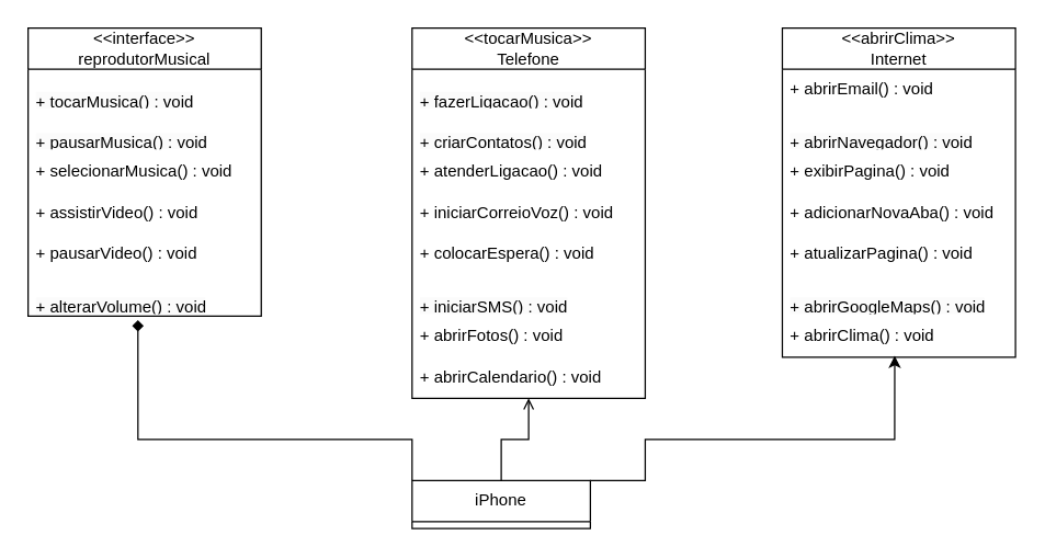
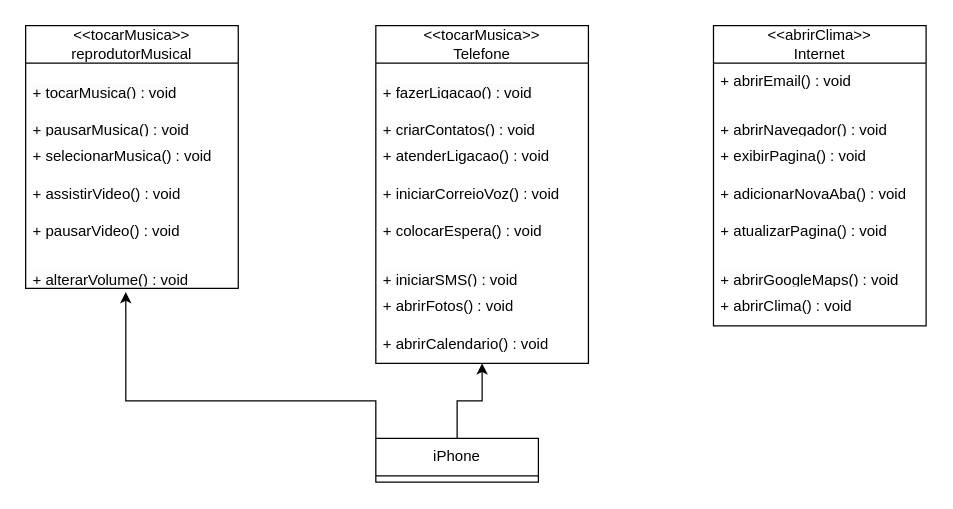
  <mxCell id="0" />
  <mxCell id="1" parent="0" />
- <mxCell id="2" value="&amp;lt;&amp;lt;interface&amp;gt;&amp;gt;&lt;br&gt;reprodutorMusical" style="swimlane;fontStyle=0;childLayout=stackLayout;horizontal=1;startSize=30;horizontalStack=0;resizeParent=1;resizeParentMax=0;resizeLast=0;collapsible=1;marginBottom=0;whiteSpace=wrap;html=1;" vertex="1" parent="1"><mxGeometry x="20" y="20" width="170" height="210" as="geometry" /></mxCell>
+ <mxCell id="2" value="&amp;lt;&amp;lt;tocarMusica&amp;gt;&amp;gt;&lt;br&gt;reprodutorMusical" style="swimlane;fontStyle=0;childLayout=stackLayout;horizontal=1;startSize=30;horizontalStack=0;resizeParent=1;resizeParentMax=0;resizeLast=0;collapsible=1;marginBottom=0;whiteSpace=wrap;html=1;" vertex="1" parent="1"><mxGeometry x="20" y="20" width="170" height="210" as="geometry" /></mxCell>
  <mxCell id="3" value="&#10;&lt;span style=&quot;color: rgb(0, 0, 0); font-family: Helvetica; font-size: 12px; font-style: normal; font-variant-ligatures: normal; font-variant-caps: normal; font-weight: 400; letter-spacing: normal; orphans: 2; text-align: left; text-indent: 0px; text-transform: none; widows: 2; word-spacing: 0px; -webkit-text-stroke-width: 0px; background-color: rgb(251, 251, 251); text-decoration-thickness: initial; text-decoration-style: initial; text-decoration-color: initial; float: none; display: inline !important;&quot;&gt;+ tocarMusica() : void&lt;/span&gt;&#10;&#10;" style="text;strokeColor=none;fillColor=none;align=left;verticalAlign=middle;spacingLeft=4;spacingRight=4;overflow=hidden;points=[[0,0.5],[1,0.5]];portConstraint=eastwest;rotatable=0;whiteSpace=wrap;html=1;" vertex="1" parent="2"><mxGeometry y="30" width="170" height="30" as="geometry" /></mxCell>
  <mxCell id="4" value="&lt;br&gt;&lt;span style=&quot;color: rgb(0, 0, 0); font-family: Helvetica; font-size: 12px; font-style: normal; font-variant-ligatures: normal; font-variant-caps: normal; font-weight: 400; letter-spacing: normal; orphans: 2; text-align: left; text-indent: 0px; text-transform: none; widows: 2; word-spacing: 0px; -webkit-text-stroke-width: 0px; background-color: rgb(251, 251, 251); text-decoration-thickness: initial; text-decoration-style: initial; text-decoration-color: initial; float: none; display: inline !important;&quot;&gt;+ pausarMusica() : void&lt;/span&gt;&lt;br&gt;" style="text;strokeColor=none;fillColor=none;align=left;verticalAlign=middle;spacingLeft=4;spacingRight=4;overflow=hidden;points=[[0,0.5],[1,0.5]];portConstraint=eastwest;rotatable=0;whiteSpace=wrap;html=1;" vertex="1" parent="2"><mxGeometry y="60" width="170" height="30" as="geometry" /></mxCell>
  <mxCell id="5" value="+ selecionarMusica() : void" style="text;strokeColor=none;fillColor=none;align=left;verticalAlign=middle;spacingLeft=4;spacingRight=4;overflow=hidden;points=[[0,0.5],[1,0.5]];portConstraint=eastwest;rotatable=0;whiteSpace=wrap;html=1;" vertex="1" parent="2"><mxGeometry y="90" width="170" height="30" as="geometry" /></mxCell>
  <mxCell id="6" value="+ assistirVideo() : void" style="text;strokeColor=none;fillColor=none;align=left;verticalAlign=middle;spacingLeft=4;spacingRight=4;overflow=hidden;points=[[0,0.5],[1,0.5]];portConstraint=eastwest;rotatable=0;whiteSpace=wrap;html=1;" vertex="1" parent="2"><mxGeometry y="120" width="170" height="30" as="geometry" /></mxCell>
  <mxCell id="7" value="+ pausarVideo() : void" style="text;strokeColor=none;fillColor=none;align=left;verticalAlign=middle;spacingLeft=4;spacingRight=4;overflow=hidden;points=[[0,0.5],[1,0.5]];portConstraint=eastwest;rotatable=0;whiteSpace=wrap;html=1;" vertex="1" parent="2"><mxGeometry y="150" width="170" height="30" as="geometry" /></mxCell>
  <mxCell id="8" value="&lt;br&gt;&lt;span style=&quot;color: rgb(0, 0, 0); font-family: Helvetica; font-size: 12px; font-style: normal; font-variant-ligatures: normal; font-variant-caps: normal; font-weight: 400; letter-spacing: normal; orphans: 2; text-align: left; text-indent: 0px; text-transform: none; widows: 2; word-spacing: 0px; -webkit-text-stroke-width: 0px; background-color: rgb(251, 251, 251); text-decoration-thickness: initial; text-decoration-style: initial; text-decoration-color: initial; float: none; display: inline !important;&quot;&gt;+ alterarVolume() : void&lt;/span&gt;&lt;br&gt;" style="text;strokeColor=none;fillColor=none;align=left;verticalAlign=middle;spacingLeft=4;spacingRight=4;overflow=hidden;points=[[0,0.5],[1,0.5]];portConstraint=eastwest;rotatable=0;whiteSpace=wrap;html=1;" vertex="1" parent="2"><mxGeometry y="180" width="170" height="30" as="geometry" /></mxCell>
  <mxCell id="9" value="&amp;lt;&amp;lt;tocarMusica&amp;gt;&amp;gt;&lt;br style=&quot;border-color: var(--border-color);&quot;&gt;Telefone" style="swimlane;fontStyle=0;childLayout=stackLayout;horizontal=1;startSize=30;horizontalStack=0;resizeParent=1;resizeParentMax=0;resizeLast=0;collapsible=1;marginBottom=0;whiteSpace=wrap;html=1;" vertex="1" parent="1"><mxGeometry x="300" y="20" width="170" height="270" as="geometry" /></mxCell>
  <mxCell id="10" value="&lt;br&gt;&lt;span style=&quot;color: rgb(0, 0, 0); font-family: Helvetica; font-size: 12px; font-style: normal; font-variant-ligatures: normal; font-variant-caps: normal; font-weight: 400; letter-spacing: normal; orphans: 2; text-align: left; text-indent: 0px; text-transform: none; widows: 2; word-spacing: 0px; -webkit-text-stroke-width: 0px; background-color: rgb(251, 251, 251); text-decoration-thickness: initial; text-decoration-style: initial; text-decoration-color: initial; float: none; display: inline !important;&quot;&gt;+ fazerLigacao() : void&lt;/span&gt;&lt;br&gt;" style="text;strokeColor=none;fillColor=none;align=left;verticalAlign=middle;spacingLeft=4;spacingRight=4;overflow=hidden;points=[[0,0.5],[1,0.5]];portConstraint=eastwest;rotatable=0;whiteSpace=wrap;html=1;" vertex="1" parent="9"><mxGeometry y="30" width="170" height="30" as="geometry" /></mxCell>
  <mxCell id="11" value="&lt;br&gt;&lt;span style=&quot;color: rgb(0, 0, 0); font-family: Helvetica; font-size: 12px; font-style: normal; font-variant-ligatures: normal; font-variant-caps: normal; font-weight: 400; letter-spacing: normal; orphans: 2; text-align: left; text-indent: 0px; text-transform: none; widows: 2; word-spacing: 0px; -webkit-text-stroke-width: 0px; background-color: rgb(251, 251, 251); text-decoration-thickness: initial; text-decoration-style: initial; text-decoration-color: initial; float: none; display: inline !important;&quot;&gt;+ criarContatos() : void&lt;/span&gt;" style="text;strokeColor=none;fillColor=none;align=left;verticalAlign=middle;spacingLeft=4;spacingRight=4;overflow=hidden;points=[[0,0.5],[1,0.5]];portConstraint=eastwest;rotatable=0;whiteSpace=wrap;html=1;" vertex="1" parent="9"><mxGeometry y="60" width="170" height="30" as="geometry" /></mxCell>
  <mxCell id="12" value="+ atenderLigacao() : void" style="text;strokeColor=none;fillColor=none;align=left;verticalAlign=middle;spacingLeft=4;spacingRight=4;overflow=hidden;points=[[0,0.5],[1,0.5]];portConstraint=eastwest;rotatable=0;whiteSpace=wrap;html=1;" vertex="1" parent="9"><mxGeometry y="90" width="170" height="30" as="geometry" /></mxCell>
  <mxCell id="13" value="+ iniciarCorreioVoz() : void" style="text;strokeColor=none;fillColor=none;align=left;verticalAlign=middle;spacingLeft=4;spacingRight=4;overflow=hidden;points=[[0,0.5],[1,0.5]];portConstraint=eastwest;rotatable=0;whiteSpace=wrap;html=1;" vertex="1" parent="9"><mxGeometry y="120" width="170" height="30" as="geometry" /></mxCell>
  <mxCell id="14" value="+ colocarEspera() : void" style="text;strokeColor=none;fillColor=none;align=left;verticalAlign=middle;spacingLeft=4;spacingRight=4;overflow=hidden;points=[[0,0.5],[1,0.5]];portConstraint=eastwest;rotatable=0;whiteSpace=wrap;html=1;" vertex="1" parent="9"><mxGeometry y="150" width="170" height="30" as="geometry" /></mxCell>
  <mxCell id="15" value="&lt;br&gt;&lt;span style=&quot;color: rgb(0, 0, 0); font-family: Helvetica; font-size: 12px; font-style: normal; font-variant-ligatures: normal; font-variant-caps: normal; font-weight: 400; letter-spacing: normal; orphans: 2; text-align: left; text-indent: 0px; text-transform: none; widows: 2; word-spacing: 0px; -webkit-text-stroke-width: 0px; background-color: rgb(251, 251, 251); text-decoration-thickness: initial; text-decoration-style: initial; text-decoration-color: initial; float: none; display: inline !important;&quot;&gt;+ iniciarSMS() : void&lt;/span&gt;" style="text;strokeColor=none;fillColor=none;align=left;verticalAlign=middle;spacingLeft=4;spacingRight=4;overflow=hidden;points=[[0,0.5],[1,0.5]];portConstraint=eastwest;rotatable=0;whiteSpace=wrap;html=1;" vertex="1" parent="9"><mxGeometry y="180" width="170" height="30" as="geometry" /></mxCell>
  <mxCell id="16" value="+ abrirFotos() : void" style="text;strokeColor=none;fillColor=none;align=left;verticalAlign=middle;spacingLeft=4;spacingRight=4;overflow=hidden;points=[[0,0.5],[1,0.5]];portConstraint=eastwest;rotatable=0;whiteSpace=wrap;html=1;" vertex="1" parent="9"><mxGeometry y="210" width="170" height="30" as="geometry" /></mxCell>
  <mxCell id="17" value="+ abrirCalendario() : void" style="text;strokeColor=none;fillColor=none;align=left;verticalAlign=middle;spacingLeft=4;spacingRight=4;overflow=hidden;points=[[0,0.5],[1,0.5]];portConstraint=eastwest;rotatable=0;whiteSpace=wrap;html=1;" vertex="1" parent="9"><mxGeometry y="240" width="170" height="30" as="geometry" /></mxCell>
  <mxCell id="18" value="&amp;lt;&amp;lt;abrirClima&amp;gt;&amp;gt;&lt;br style=&quot;border-color: var(--border-color);&quot;&gt;Internet" style="swimlane;fontStyle=0;childLayout=stackLayout;horizontal=1;startSize=30;horizontalStack=0;resizeParent=1;resizeParentMax=0;resizeLast=0;collapsible=1;marginBottom=0;whiteSpace=wrap;html=1;" vertex="1" parent="1"><mxGeometry x="570" y="20" width="170" height="240" as="geometry" /></mxCell>
  <mxCell id="19" value="+ abrirEmail() : void" style="text;strokeColor=none;fillColor=none;align=left;verticalAlign=middle;spacingLeft=4;spacingRight=4;overflow=hidden;points=[[0,0.5],[1,0.5]];portConstraint=eastwest;rotatable=0;whiteSpace=wrap;html=1;" vertex="1" parent="18"><mxGeometry y="30" width="170" height="30" as="geometry" /></mxCell>
  <mxCell id="20" value="&lt;br&gt;&lt;span style=&quot;color: rgb(0, 0, 0); font-family: Helvetica; font-size: 12px; font-style: normal; font-variant-ligatures: normal; font-variant-caps: normal; font-weight: 400; letter-spacing: normal; orphans: 2; text-align: left; text-indent: 0px; text-transform: none; widows: 2; word-spacing: 0px; -webkit-text-stroke-width: 0px; background-color: rgb(251, 251, 251); text-decoration-thickness: initial; text-decoration-style: initial; text-decoration-color: initial; float: none; display: inline !important;&quot;&gt;+ abrirNavegador() : void&lt;/span&gt;" style="text;strokeColor=none;fillColor=none;align=left;verticalAlign=middle;spacingLeft=4;spacingRight=4;overflow=hidden;points=[[0,0.5],[1,0.5]];portConstraint=eastwest;rotatable=0;whiteSpace=wrap;html=1;" vertex="1" parent="18"><mxGeometry y="60" width="170" height="30" as="geometry" /></mxCell>
  <mxCell id="21" value="+ exibirPagina() : void" style="text;strokeColor=none;fillColor=none;align=left;verticalAlign=middle;spacingLeft=4;spacingRight=4;overflow=hidden;points=[[0,0.5],[1,0.5]];portConstraint=eastwest;rotatable=0;whiteSpace=wrap;html=1;" vertex="1" parent="18"><mxGeometry y="90" width="170" height="30" as="geometry" /></mxCell>
  <mxCell id="22" value="+ adicionarNovaAba() : void" style="text;strokeColor=none;fillColor=none;align=left;verticalAlign=middle;spacingLeft=4;spacingRight=4;overflow=hidden;points=[[0,0.5],[1,0.5]];portConstraint=eastwest;rotatable=0;whiteSpace=wrap;html=1;" vertex="1" parent="18"><mxGeometry y="120" width="170" height="30" as="geometry" /></mxCell>
  <mxCell id="23" value="+ atualizarPagina() : void" style="text;strokeColor=none;fillColor=none;align=left;verticalAlign=middle;spacingLeft=4;spacingRight=4;overflow=hidden;points=[[0,0.5],[1,0.5]];portConstraint=eastwest;rotatable=0;whiteSpace=wrap;html=1;" vertex="1" parent="18"><mxGeometry y="150" width="170" height="30" as="geometry" /></mxCell>
  <mxCell id="24" value="&lt;br&gt;&lt;span style=&quot;color: rgb(0, 0, 0); font-family: Helvetica; font-size: 12px; font-style: normal; font-variant-ligatures: normal; font-variant-caps: normal; font-weight: 400; letter-spacing: normal; orphans: 2; text-align: left; text-indent: 0px; text-transform: none; widows: 2; word-spacing: 0px; -webkit-text-stroke-width: 0px; background-color: rgb(251, 251, 251); text-decoration-thickness: initial; text-decoration-style: initial; text-decoration-color: initial; float: none; display: inline !important;&quot;&gt;+ abrirGoogleMaps() : void&lt;/span&gt;" style="text;strokeColor=none;fillColor=none;align=left;verticalAlign=middle;spacingLeft=4;spacingRight=4;overflow=hidden;points=[[0,0.5],[1,0.5]];portConstraint=eastwest;rotatable=0;whiteSpace=wrap;html=1;" vertex="1" parent="18"><mxGeometry y="180" width="170" height="30" as="geometry" /></mxCell>
  <mxCell id="25" value="+ abrirClima() : void" style="text;strokeColor=none;fillColor=none;align=left;verticalAlign=middle;spacingLeft=4;spacingRight=4;overflow=hidden;points=[[0,0.5],[1,0.5]];portConstraint=eastwest;rotatable=0;whiteSpace=wrap;html=1;" vertex="1" parent="18"><mxGeometry y="210" width="170" height="30" as="geometry" /></mxCell>
- <mxCell id="26" style="edgeStyle=orthogonalEdgeStyle;rounded=0;orthogonalLoop=1;jettySize=auto;html=1;exitX=0;exitY=0;exitDx=0;exitDy=0;entryX=0.471;entryY=1.1;entryDx=0;entryDy=0;entryPerimeter=0;endArrow=diamond;" edge="1" parent="1" source="29" target="8"><mxGeometry relative="1" as="geometry"><mxPoint x="100" y="260" as="targetPoint" /><Array as="points"><mxPoint x="300" y="320" /><mxPoint x="100" y="320" /></Array></mxGeometry></mxCell>
- <mxCell id="27" style="edgeStyle=orthogonalEdgeStyle;rounded=0;orthogonalLoop=1;jettySize=auto;html=1;exitX=0.5;exitY=0;exitDx=0;exitDy=0;entryX=0.5;entryY=1;entryDx=0;entryDy=0;entryPerimeter=0;endArrow=open;" edge="1" parent="1" source="29" target="17"><mxGeometry relative="1" as="geometry" /></mxCell>
- <mxCell id="28" style="edgeStyle=orthogonalEdgeStyle;rounded=0;orthogonalLoop=1;jettySize=auto;html=1;exitX=1;exitY=0;exitDx=0;exitDy=0;entryX=0.482;entryY=0.967;entryDx=0;entryDy=0;entryPerimeter=0;" edge="1" parent="1" source="29" target="25"><mxGeometry relative="1" as="geometry"><mxPoint x="650" y="290" as="targetPoint" /><Array as="points"><mxPoint x="470" y="320" /><mxPoint x="652" y="320" /></Array></mxGeometry></mxCell>
+ <mxCell id="26" style="edgeStyle=orthogonalEdgeStyle;rounded=0;orthogonalLoop=1;jettySize=auto;html=1;exitX=0;exitY=0;exitDx=0;exitDy=0;entryX=0.471;entryY=1.1;entryDx=0;entryDy=0;entryPerimeter=0;" edge="1" parent="1" source="29" target="8"><mxGeometry relative="1" as="geometry"><mxPoint x="100" y="260" as="targetPoint" /><Array as="points"><mxPoint x="300" y="320" /><mxPoint x="100" y="320" /></Array></mxGeometry></mxCell>
+ <mxCell id="27" style="edgeStyle=orthogonalEdgeStyle;rounded=0;orthogonalLoop=1;jettySize=auto;html=1;exitX=0.5;exitY=0;exitDx=0;exitDy=0;entryX=0.5;entryY=1;entryDx=0;entryDy=0;entryPerimeter=0;" edge="1" parent="1" source="29" target="17"><mxGeometry relative="1" as="geometry" /></mxCell>
  <mxCell id="29" value="iPhone" style="swimlane;fontStyle=0;childLayout=stackLayout;horizontal=1;startSize=30;horizontalStack=0;resizeParent=1;resizeParentMax=0;resizeLast=0;collapsible=1;marginBottom=0;whiteSpace=wrap;html=1;" vertex="1" parent="1"><mxGeometry x="300" y="350" width="130" height="35" as="geometry" /></mxCell>
